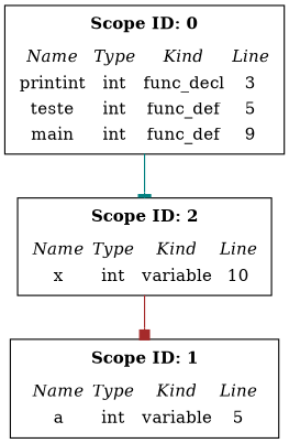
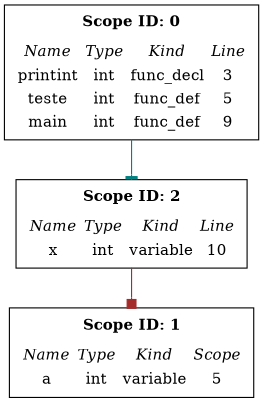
  digraph {
    ordering=out
    node [shape=record]
    n1 [label=<<table border="0"> 			<tr><td colspan="4"><b>Scope ID: 0</b></td></tr> 			<tr><td></td></tr> 			<tr> 				<td><i>Name</i></td> 				<td><i>Type</i></td> 				<td><i>Kind</i></td> 				<td><i>Line</i></td> 			</tr> 			<tr> 				<td>printint</td> 				<td>int</td> 				<td>func_decl</td> 				<td>3</td> 			</tr> 			<tr> 				<td>teste</td> 				<td>int</td> 				<td>func_def</td> 				<td>5</td> 			</tr> 			<tr> 				<td>main</td> 				<td>int</td> 				<td>func_def</td> 				<td>9</td> 			</tr> 		</table>>]
    n2 [label=<<table border="0"> 			<tr><td colspan="4"><b>Scope ID: 2</b></td></tr> 			<tr><td></td></tr> 			<tr> 				<td><i>Name</i></td> 				<td><i>Type</i></td> 				<td><i>Kind</i></td> 				<td><i>Line</i></td> 			</tr> 			<tr> 				<td>x</td> 				<td>int</td> 				<td>variable</td> 				<td>10</td> 			</tr> 		</table>>]
-   n3 [label=<<table border="0"> 			<tr><td colspan="4"><b>Scope ID: 1</b></td></tr> 			<tr><td></td></tr> 			<tr> 				<td><i>Name</i></td> 				<td><i>Type</i></td> 				<td><i>Kind</i></td> 				<td><i>Line</i></td> 			</tr> 			<tr> 				<td>a</td> 				<td>int</td> 				<td>variable</td> 				<td>5</td> 			</tr> 		</table>>]
+   n3 [label=<<table border="0"> 			<tr><td colspan="4"><b>Scope ID: 1</b></td></tr> 			<tr><td></td></tr> 			<tr> 				<td><i>Name</i></td> 				<td><i>Type</i></td> 				<td><i>Kind</i></td> 				<td><i>Scope</i></td> 			</tr> 			<tr> 				<td>a</td> 				<td>int</td> 				<td>variable</td> 				<td>5</td> 			</tr> 		</table>>]
    n1 -> n2 [arrowhead=tee color=teal]
    n2 -> n3 [arrowhead=box color=brown]
  }
